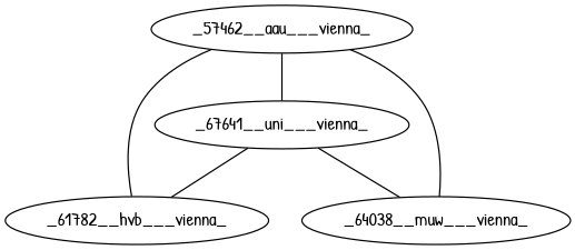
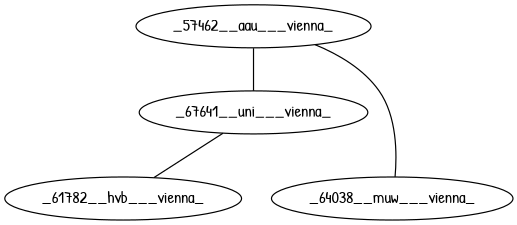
  graph {
    fontname="Patrick Hand"
    node [fontname="Patrick Hand"]
    edge [fontname="Patrick Hand"]
    _57462__aau___vienna_
    _61782__hvb___vienna_
    _67641__uni___vienna_
    _64038__muw___vienna_
-   _57462__aau___vienna_ -- _61782__hvb___vienna_
    _57462__aau___vienna_ -- _67641__uni___vienna_
    _57462__aau___vienna_ -- _64038__muw___vienna_
    _67641__uni___vienna_ -- _61782__hvb___vienna_
-   _67641__uni___vienna_ -- _64038__muw___vienna_
  }
